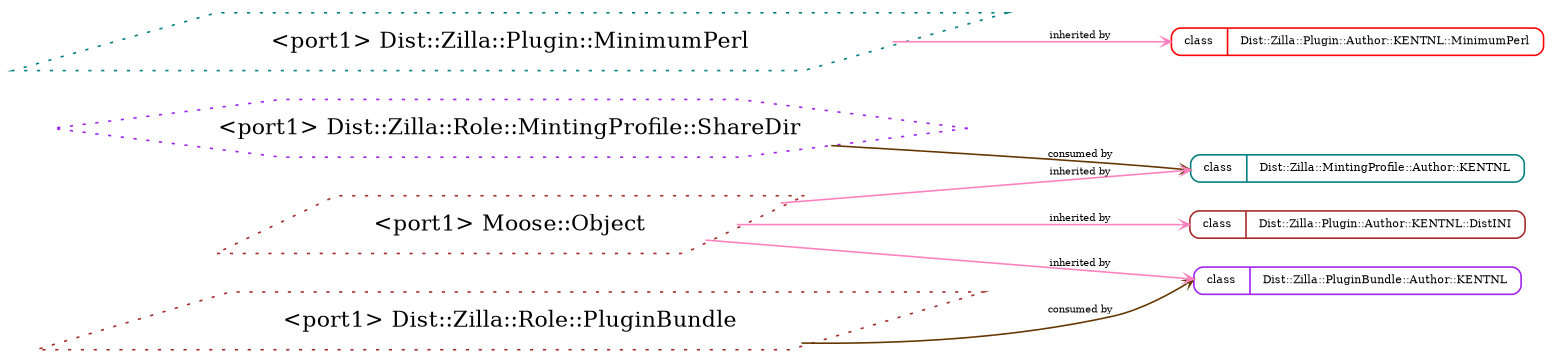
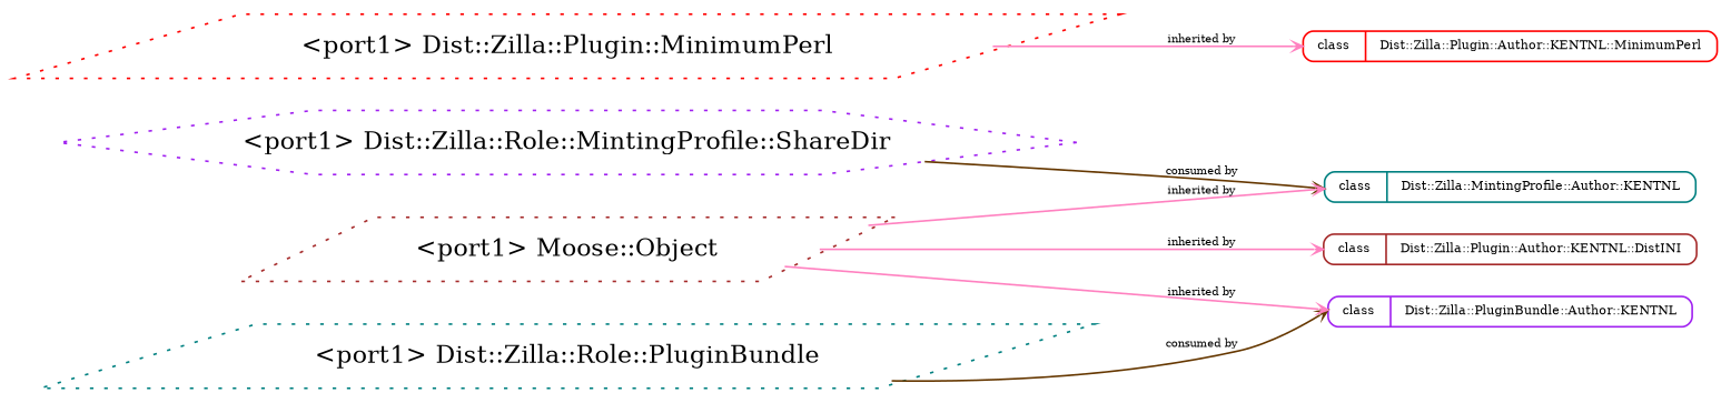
  strict digraph {
    compound=1
    concentrate=1
    rankdir=LR
    ranksep=1
    smoothing=triangle
    splines=spline
    node [color=teal shape=Mrecord style=solid]
    edge [arrowhead=open arrowsize=0.5 color="#ff81c0" dir=forward fontsize=6 headclip=1 minlen=1 samehead=head tailclip=1 weight=10]
    n1 [fontsize=7 height=0.1 label="{{<port1> class}|<port2> Dist::Zilla::MintingProfile::Author::KENTNL}"]
    n2 [color=brown fontsize=7 height=0.1 label="{{<port1> class}|<port2> Dist::Zilla::Plugin::Author::KENTNL::DistINI}"]
    n3 [color=red fontsize=7 height=0.1 label="{{<port1> class}|<port2> Dist::Zilla::Plugin::Author::KENTNL::MinimumPerl}"]
-   n4 [label="<port1> Dist::Zilla::Plugin::MinimumPerl" shape=parallelogram style=dotted]
+   n4 [color=red label="<port1> Dist::Zilla::Plugin::MinimumPerl" shape=parallelogram style=dotted]
    n5 [color=purple fontsize=7 height=0.1 label="{{<port1> class}|<port2> Dist::Zilla::PluginBundle::Author::KENTNL}"]
    n6 [color=purple label="<port1> Dist::Zilla::Role::MintingProfile::ShareDir" shape=hexagon style=dotted]
-   n7 [color=brown label="<port1> Dist::Zilla::Role::PluginBundle" shape=parallelogram style=dotted]
+   n7 [label="<port1> Dist::Zilla::Role::PluginBundle" shape=parallelogram style=dotted]
    n8 [color=brown label="<port1> Moose::Object" shape=parallelogram style=dotted]
    n4 -> n3 [label="inherited by"]
    n6 -> n1 [color="#653700" label="consumed by" weight=5]
    n7 -> n5 [color="#653700" label="consumed by" weight=5]
    n8 -> n1 [label="inherited by"]
    n8 -> n2 [label="inherited by"]
    n8 -> n5 [label="inherited by"]
  }
